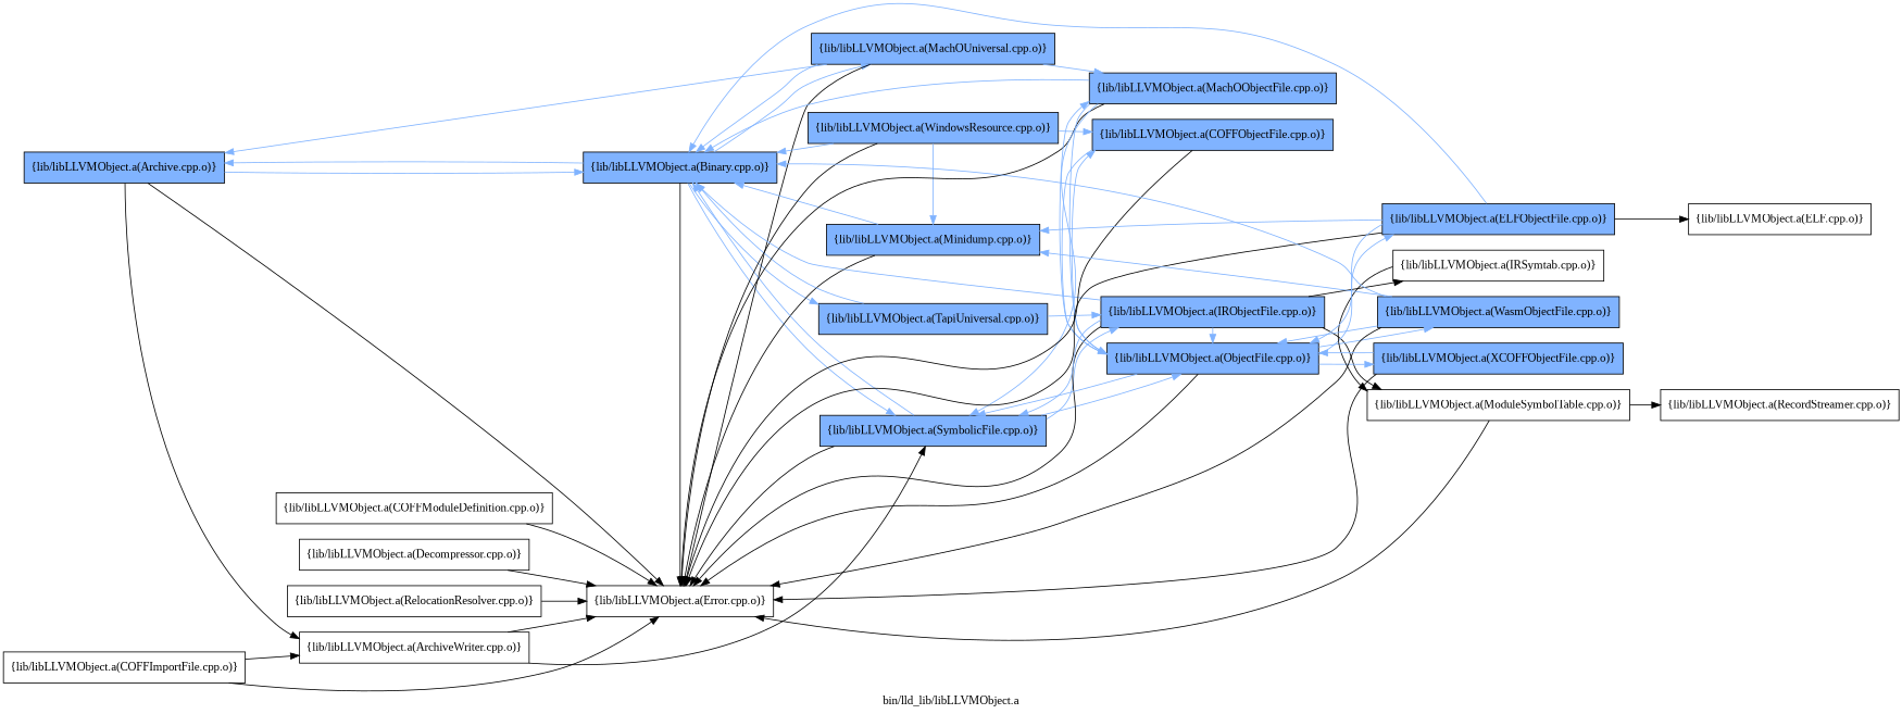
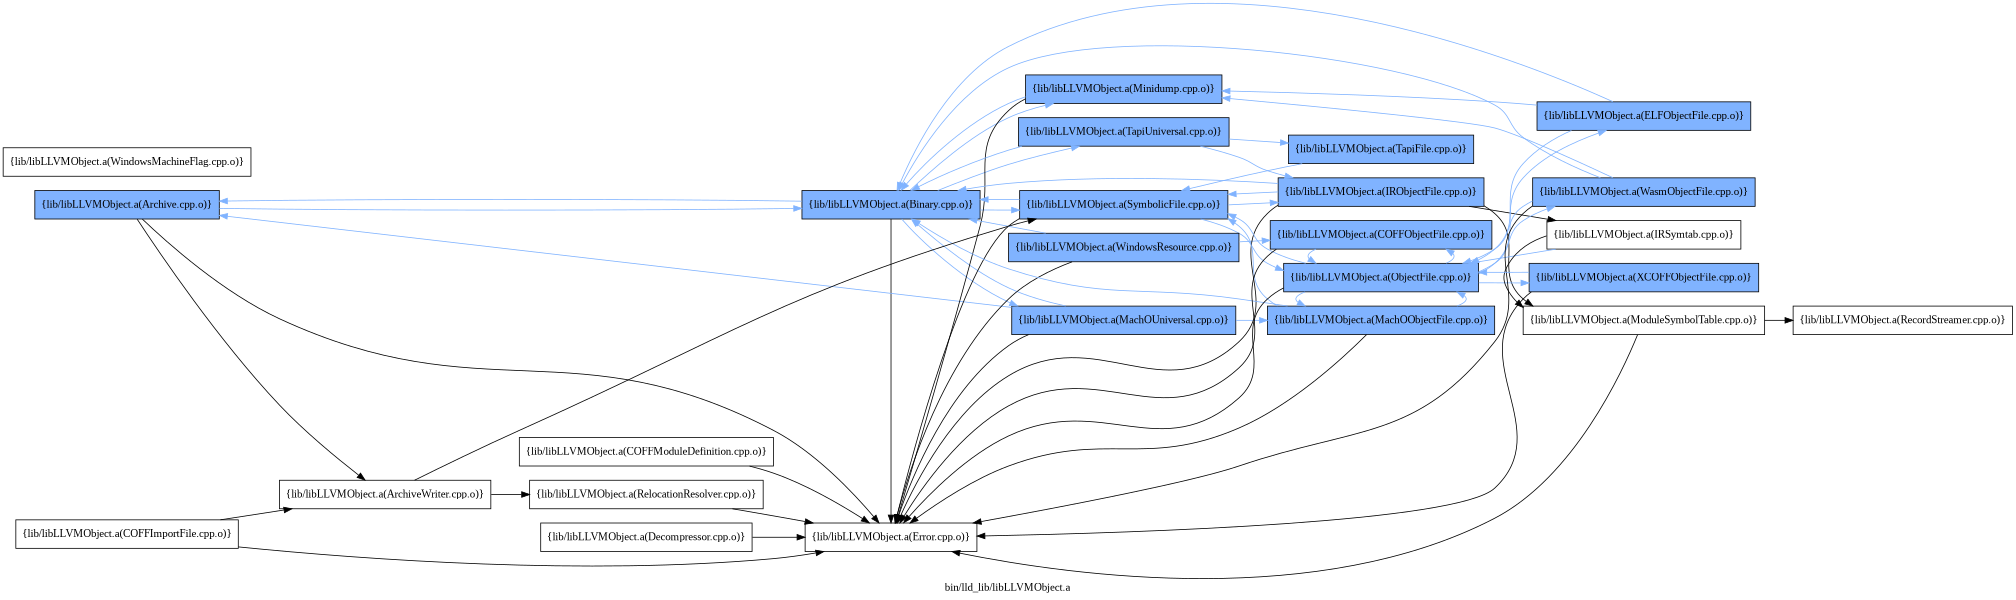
  digraph {
    fontname="Liberation Serif"
    label="bin/lld_lib/libLLVMObject.a"
    rankdir=LR
    node [fillcolor="0.600000 0.5 1" fontname="Liberation Serif" group=1 shape=box style=filled]
    edge [color="0.600000 0.5 1" fontname="Liberation Serif"]
    n1 [label="{lib/libLLVMObject.a(Archive.cpp.o)}"]
    n2 [label="{lib/libLLVMObject.a(Binary.cpp.o)}"]
    n3 [group=0 label="{lib/libLLVMObject.a(Error.cpp.o)}" fillcolor="" style=""]
    n4 [label="{lib/libLLVMObject.a(MachOUniversal.cpp.o)}"]
    n5 [label="{lib/libLLVMObject.a(Minidump.cpp.o)}"]
    n6 [label="{lib/libLLVMObject.a(SymbolicFile.cpp.o)}"]
    n7 [label="{lib/libLLVMObject.a(TapiUniversal.cpp.o)}"]
    n8 [label="{lib/libLLVMObject.a(WindowsResource.cpp.o)}"]
    n9 [label="{lib/libLLVMObject.a(IRObjectFile.cpp.o)}"]
    n10 [label="{lib/libLLVMObject.a(MachOObjectFile.cpp.o)}"]
    n11 [label="{lib/libLLVMObject.a(ObjectFile.cpp.o)}"]
+   n12 [label="{lib/libLLVMObject.a(TapiFile.cpp.o)}"]
    n13 [label="{lib/libLLVMObject.a(COFFObjectFile.cpp.o)}"]
    n14 [group=0 label="{lib/libLLVMObject.a(IRSymtab.cpp.o)}" fillcolor="" style=""]
    n15 [group=0 label="{lib/libLLVMObject.a(ModuleSymbolTable.cpp.o)}" fillcolor="" style=""]
    n16 [label="{lib/libLLVMObject.a(ELFObjectFile.cpp.o)}"]
    n17 [label="{lib/libLLVMObject.a(WasmObjectFile.cpp.o)}"]
    n18 [label="{lib/libLLVMObject.a(XCOFFObjectFile.cpp.o)}"]
    n19 [group=0 label="{lib/libLLVMObject.a(ArchiveWriter.cpp.o)}" fillcolor="" style=""]
    n20 [group=0 label="{lib/libLLVMObject.a(RecordStreamer.cpp.o)}" fillcolor="" style=""]
-   n21 [group=0 label="{lib/libLLVMObject.a(ELF.cpp.o)}" fillcolor="" style=""]
    n22 [group=0 label="{lib/libLLVMObject.a(COFFImportFile.cpp.o)}" fillcolor="" style=""]
    n23 [group=0 label="{lib/libLLVMObject.a(COFFModuleDefinition.cpp.o)}" fillcolor="" style=""]
+   n24 [group=0 label="{lib/libLLVMObject.a(WindowsMachineFlag.cpp.o)}" fillcolor="" style=""]
    n25 [group=0 label="{lib/libLLVMObject.a(Decompressor.cpp.o)}" fillcolor="" style=""]
    n26 [group=0 label="{lib/libLLVMObject.a(RelocationResolver.cpp.o)}" fillcolor="" style=""]
    subgraph sub_1 {
      rank=same
      n1
    }
    subgraph sub_2 {
      rank=same
      n2
      n3
    }
    subgraph sub_3 {
      rank=same
      n4
      n5
      n6
      n7
      n8
    }
    subgraph sub_4 {
      rank=same
      n9
      n10
      n11
+     n12
      n13
    }
    subgraph sub_5 {
      rank=same
      n14
      n15
      n16
      n17
      n18
    }
    n1 -> n2
    n1 -> n3 [color=""]
    n1 -> n19 [color=""]
    n2 -> n1
    n2 -> n3 [color=""]
    n2 -> n4
-   n8 -> n5
+   n2 -> n5
    n2 -> n6
    n2 -> n7
    n4 -> n1
    n4 -> n2
    n4 -> n3 [color=""]
    n4 -> n10
    n5 -> n2
    n5 -> n3 [color=""]
    n6 -> n2
    n6 -> n3 [color=""]
    n6 -> n9
    n6 -> n11
    n7 -> n2
    n7 -> n9
+   n7 -> n12
    n8 -> n2
    n8 -> n3 [color=""]
    n8 -> n13
    n9 -> n2
    n9 -> n3 [color=""]
    n9 -> n6
-   n9 -> n11
+   n14 -> n11
    n9 -> n14 [color=""]
    n9 -> n15 [color=""]
    n10 -> n2
    n10 -> n3 [color=""]
    n10 -> n6
    n10 -> n11
    n11 -> n3 [color=""]
    n11 -> n6
    n11 -> n10
    n11 -> n13
    n11 -> n16
    n11 -> n17
    n11 -> n18
+   n12 -> n6
    n13 -> n3 [color=""]
    n13 -> n11
    n14 -> n15 [color=""]
    n15 -> n3 [color=""]
    n15 -> n20 [color=""]
    n16 -> n2
-   n16 -> n3 [color=""]
    n16 -> n5
    n16 -> n11
-   n16 -> n21 [color=""]
    n17 -> n2
    n17 -> n3 [color=""]
    n17 -> n5
    n17 -> n11
    n18 -> n3 [color=""]
    n18 -> n11
-   n19 -> n3 [color=""]
+   n19 -> n26 [color=""]
    n19 -> n6 [color=""]
    n22 -> n3 [color=""]
    n22 -> n19 [color=""]
    n23 -> n3 [color=""]
    n25 -> n3 [color=""]
    n26 -> n3 [color=""]
  }
